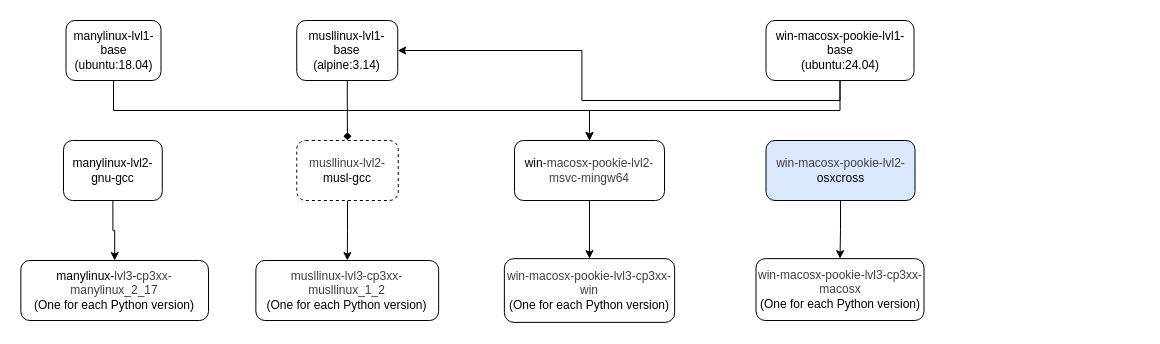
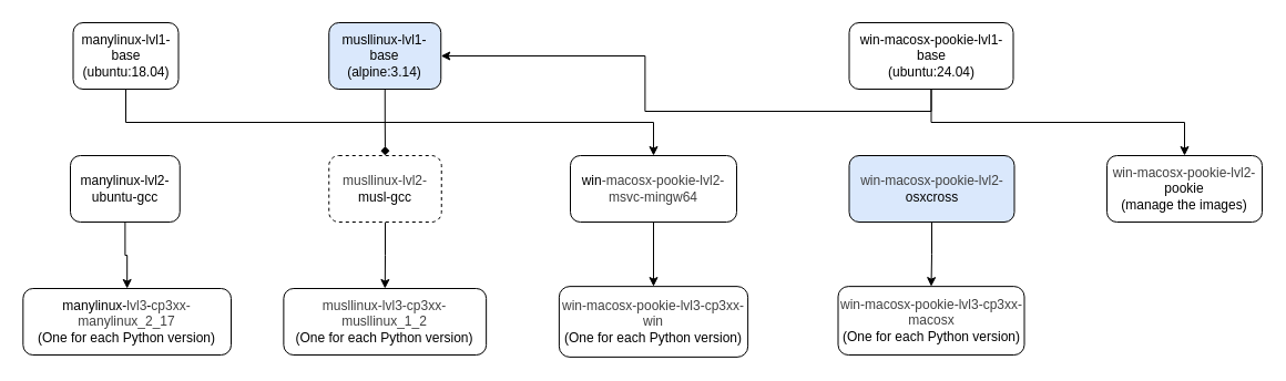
  <mxCell id="0" />
  <mxCell id="1" parent="0" />
  <mxCell id="2" style="edgeStyle=orthogonalEdgeStyle;rounded=0;orthogonalLoop=1;jettySize=auto;html=1;exitX=0.5;exitY=1;exitDx=0;exitDy=0;" parent="1" source="3" target="18" edge="1"><mxGeometry relative="1" as="geometry" /></mxCell>
  <mxCell id="3" value="&lt;font&gt;manylinux-lvl1-base&lt;/font&gt;&lt;div&gt;&lt;font&gt;(ubuntu:18.04)&lt;/font&gt;&lt;/div&gt;" style="rounded=1;whiteSpace=wrap;html=1;strokeColor=default;" parent="1" vertex="1"><mxGeometry x="65.5" y="20" width="95" height="60" as="geometry" /></mxCell>
  <mxCell id="4" style="edgeStyle=orthogonalEdgeStyle;rounded=0;orthogonalLoop=1;jettySize=auto;html=1;exitX=0.5;exitY=1;exitDx=0;exitDy=0;entryX=0.5;entryY=0;entryDx=0;entryDy=0;" parent="1" source="5" target="6" edge="1"><mxGeometry relative="1" as="geometry" /></mxCell>
- <mxCell id="5" value="&lt;font&gt;manylinux-lvl2-gnu-gcc&lt;/font&gt;" style="rounded=1;whiteSpace=wrap;html=1;strokeColor=default;" parent="1" vertex="1"><mxGeometry x="63" y="140" width="98.75" height="60" as="geometry" /></mxCell>
+ <mxCell id="5" value="&lt;font&gt;manylinux-lvl2-ubuntu-gcc&lt;/font&gt;" style="rounded=1;whiteSpace=wrap;html=1;strokeColor=default;" parent="1" vertex="1"><mxGeometry x="63" y="140" width="98.75" height="60" as="geometry" /></mxCell>
  <mxCell id="6" value="&lt;font&gt;manylinux-&lt;span style=&quot;color: rgb(63, 63, 63);&quot;&gt;lvl3&lt;/span&gt;-&lt;span style=&quot;color: rgb(63, 63, 63);&quot;&gt;cp3xx-manylinux_2_17&lt;/span&gt;&lt;br&gt;(One for each Python version)&lt;/font&gt;" style="rounded=1;whiteSpace=wrap;html=1;strokeColor=default;" parent="1" vertex="1"><mxGeometry x="20.34" y="260" width="187.66" height="60" as="geometry" /></mxCell>
  <mxCell id="7" style="edgeStyle=orthogonalEdgeStyle;rounded=0;orthogonalLoop=1;jettySize=auto;html=1;exitX=0.5;exitY=1;exitDx=0;exitDy=0;entryX=0.5;entryY=0;entryDx=0;entryDy=0;endArrow=diamond;" parent="1" source="8" target="10" edge="1"><mxGeometry relative="1" as="geometry" /></mxCell>
- <mxCell id="8" value="&lt;font&gt;musllinux-lvl1-base&lt;br&gt;(alpine:3.14)&lt;/font&gt;" style="rounded=1;whiteSpace=wrap;html=1;strokeColor=default;" parent="1" vertex="1"><mxGeometry x="296.25" y="20" width="101" height="60" as="geometry" /></mxCell>
+ <mxCell id="8" value="&lt;font&gt;musllinux-lvl1-base&lt;br&gt;(alpine:3.14)&lt;/font&gt;" style="rounded=1;whiteSpace=wrap;html=1;strokeColor=default;fillColor=#dae8fc;" parent="1" vertex="1"><mxGeometry x="296.25" y="20" width="101" height="60" as="geometry" /></mxCell>
  <mxCell id="9" style="edgeStyle=orthogonalEdgeStyle;rounded=0;orthogonalLoop=1;jettySize=auto;html=1;exitX=0.5;exitY=1;exitDx=0;exitDy=0;" parent="1" source="10" target="11" edge="1"><mxGeometry relative="1" as="geometry" /></mxCell>
  <mxCell id="10" value="&lt;font&gt;&lt;span style=&quot;color: rgb(63, 63, 63);&quot;&gt;musllinux-lvl2-&lt;/span&gt;musl-gcc&lt;/font&gt;" style="rounded=1;whiteSpace=wrap;html=1;strokeColor=default;dashed=1;" parent="1" vertex="1"><mxGeometry x="296.25" y="140" width="101.5" height="60" as="geometry" /></mxCell>
  <mxCell id="11" value="&lt;div&gt;&lt;font&gt;&lt;span style=&quot;color: rgb(63, 63, 63); background-color: transparent;&quot;&gt;musllinux&lt;/span&gt;&lt;span style=&quot;color: rgb(63, 63, 63);&quot;&gt;-&lt;/span&gt;&lt;span style=&quot;color: rgb(63, 63, 63);&quot;&gt;lvl3&lt;/span&gt;&lt;span style=&quot;color: rgb(63, 63, 63);&quot;&gt;-&lt;/span&gt;&lt;span style=&quot;color: rgb(63, 63, 63);&quot;&gt;cp3xx-musllinux_1_2&lt;/span&gt;&lt;br&gt;(One for each Python version)&lt;/font&gt;&lt;/div&gt;" style="rounded=1;whiteSpace=wrap;html=1;strokeColor=default;" parent="1" vertex="1"><mxGeometry x="255.38" y="260" width="182.75" height="60" as="geometry" /></mxCell>
- <mxCell id="13" style="edgeStyle=orthogonalEdgeStyle;rounded=0;orthogonalLoop=1;jettySize=auto;html=1;exitX=0.5;exitY=1;exitDx=0;exitDy=0;" parent="1" source="15" target="18" edge="1"><mxGeometry relative="1" as="geometry" /></mxCell>
+ <mxCell id="12" style="edgeStyle=orthogonalEdgeStyle;rounded=0;orthogonalLoop=1;jettySize=auto;html=1;exitX=0.5;exitY=1;exitDx=0;exitDy=0;entryX=0.5;entryY=0;entryDx=0;entryDy=0;" parent="1" source="15" target="16" edge="1"><mxGeometry relative="1" as="geometry" /></mxCell>
  <mxCell id="14" style="edgeStyle=orthogonalEdgeStyle;rounded=0;orthogonalLoop=1;jettySize=auto;html=1;exitX=0.5;exitY=1;exitDx=0;exitDy=0;" parent="1" source="15" target="8" edge="1"><mxGeometry relative="1" as="geometry" /></mxCell>
  <mxCell id="15" value="&lt;div&gt;&lt;font&gt;win-macosx-pookie-lvl1-base&lt;/font&gt;&lt;/div&gt;&lt;font&gt;(ubuntu:24.04)&lt;/font&gt;" style="rounded=1;whiteSpace=wrap;html=1;" parent="1" vertex="1"><mxGeometry x="765.5" y="20" width="148" height="60" as="geometry" /></mxCell>
+ <mxCell id="16" value="&lt;font&gt;&lt;span style=&quot;color: rgb(63, 63, 63);&quot;&gt;win-macosx-pookie-lvl2-&lt;/span&gt;pookie&lt;/font&gt;&lt;div&gt;&lt;font&gt;(manage the images)&lt;/font&gt;&lt;/div&gt;" style="rounded=1;whiteSpace=wrap;html=1;strokeColor=default;" parent="1" vertex="1"><mxGeometry x="998" y="140" width="140" height="60" as="geometry" /></mxCell>
  <mxCell id="17" style="edgeStyle=orthogonalEdgeStyle;rounded=0;orthogonalLoop=1;jettySize=auto;html=1;exitX=0.5;exitY=1;exitDx=0;exitDy=0;entryX=0.5;entryY=0;entryDx=0;entryDy=0;" parent="1" source="18" target="19" edge="1"><mxGeometry relative="1" as="geometry" /></mxCell>
  <mxCell id="18" value="win&lt;span style=&quot;color: rgb(63, 63, 63);&quot;&gt;-macosx-pookie-lvl2-msvc-mingw64&lt;/span&gt;" style="rounded=1;whiteSpace=wrap;html=1;strokeColor=default;" parent="1" vertex="1"><mxGeometry x="514" y="140" width="150" height="60" as="geometry" /></mxCell>
  <mxCell id="19" value="&lt;div&gt;&lt;font&gt;&lt;span style=&quot;background-color: transparent; color: rgb(63, 63, 63);&quot;&gt;win-macosx-pookie&lt;/span&gt;&lt;span style=&quot;color: rgb(63, 63, 63);&quot;&gt;-&lt;/span&gt;&lt;span style=&quot;color: rgb(63, 63, 63);&quot;&gt;lvl3&lt;/span&gt;&lt;span style=&quot;color: rgb(63, 63, 63);&quot;&gt;-&lt;/span&gt;&lt;span style=&quot;color: rgb(63, 63, 63);&quot;&gt;cp3xx-win&lt;/span&gt;&lt;br&gt;(One for each Python version)&lt;/font&gt;&lt;/div&gt;" style="rounded=1;whiteSpace=wrap;html=1;strokeColor=default;" parent="1" vertex="1"><mxGeometry x="503.88" y="258.13" width="170.25" height="63.75" as="geometry" /></mxCell>
  <mxCell id="20" style="edgeStyle=orthogonalEdgeStyle;rounded=0;orthogonalLoop=1;jettySize=auto;html=1;exitX=0.5;exitY=1;exitDx=0;exitDy=0;entryX=0.5;entryY=0;entryDx=0;entryDy=0;" parent="1" source="21" target="22" edge="1"><mxGeometry relative="1" as="geometry" /></mxCell>
  <mxCell id="21" value="&lt;font&gt;&lt;span style=&quot;color: rgb(63, 63, 63);&quot;&gt;win-macosx-pookie-lvl2-&lt;/span&gt;osxcross&lt;/font&gt;" style="rounded=1;whiteSpace=wrap;html=1;fillColor=#dae8fc;" parent="1" vertex="1"><mxGeometry x="765.5" y="140" width="149" height="60" as="geometry" /></mxCell>
  <mxCell id="22" value="&lt;font&gt;&lt;span style=&quot;color: rgb(63, 63, 63);&quot;&gt;&lt;span style=&quot;color: rgb(63, 63, 63);&quot;&gt;win-macosx-pookie&lt;/span&gt;-&lt;/span&gt;&lt;span style=&quot;color: rgb(63, 63, 63);&quot;&gt;lvl3&lt;/span&gt;&lt;span style=&quot;color: rgb(63, 63, 63);&quot;&gt;-&lt;/span&gt;&lt;span style=&quot;color: rgb(63, 63, 63);&quot;&gt;cp3xx-macosx&lt;/span&gt;&lt;br&gt;&lt;span style=&quot;font-family: monospace ; font-size: 0px&quot;&gt;%3CmxGraphModel%3E%3Croot%3E%3CmxCell%20id%3D%220%22%2F%3E%3CmxCell%20id%3D%221%22%20parent%3D%220%22%2F%3E%3CmxCell%20id%3D%222%22%20value%3D%22cp3xx-win_amd64%26lt%3Bbr%26gt%3B(One%20for%20each%20Python%20version)%22%20style%3D%22rounded%3D1%3BwhiteSpace%3Dwrap%3Bhtml%3D1%3B%22%20vertex%3D%221%22%20parent%3D%221%22%3E%3CmxGeometry%20x%3D%22649%22%20y%3D%22310%22%20width%3D%22202%22%20height%3D%2260%22%20as%3D%22geometry%22%2F%3E%3C%2FmxCell%3E%3C%2Froot%3E%3C%2FmxGraphModel%3&lt;/span&gt;(One for each Python version)&lt;/font&gt;" style="rounded=1;whiteSpace=wrap;html=1;strokeColor=default;" parent="1" vertex="1"><mxGeometry x="755.5" y="258.13" width="168" height="61.87" as="geometry" /></mxCell>
